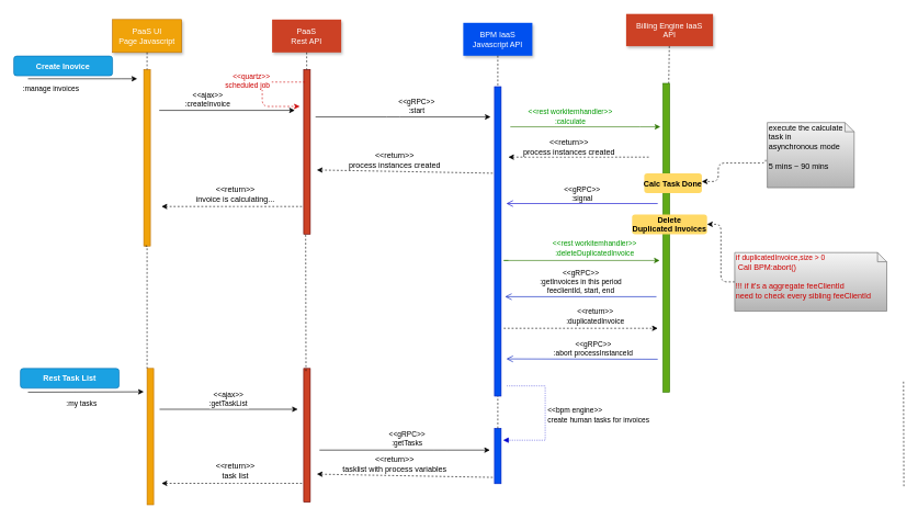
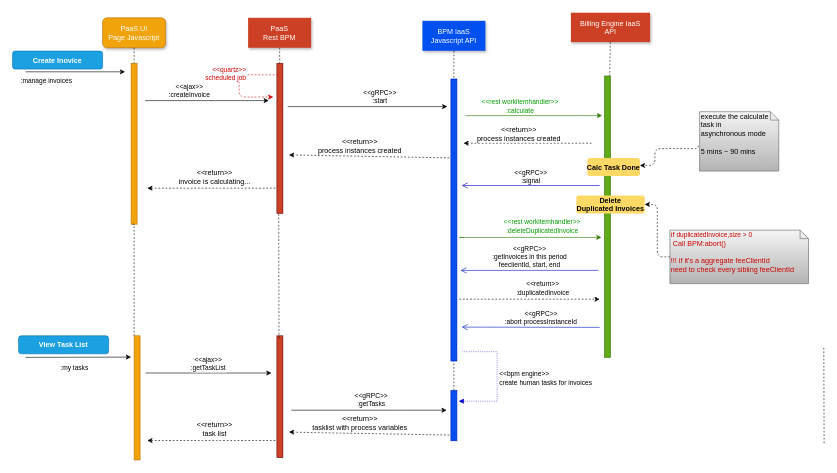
  <mxCell id="0" />
  <mxCell id="1" parent="0" />
  <mxCell id="2" value="" style="edgeStyle=elbowEdgeStyle;elbow=horizontal;endArrow=none;dashed=1" parent="1" edge="1"><mxGeometry x="1460" y="437.894" width="100" height="100" as="geometry"><mxPoint x="1372.5" y="579" as="sourcePoint" /><mxPoint x="1372.5" y="739" as="targetPoint" /></mxGeometry></mxCell>
  <mxCell id="3" value="" style="fillColor=#f0a30a;strokeColor=#BD7000;fontColor=#ffffff;" parent="1" vertex="1"><mxGeometry x="218" y="105" width="10" height="268" as="geometry" /></mxCell>
  <mxCell id="4" value=":manage invoices" style="edgeStyle=none;verticalLabelPosition=top;verticalAlign=bottom;labelPosition=left;align=right" parent="1" edge="1"><mxGeometry width="100" height="100" as="geometry"><mxPoint x="42" y="119" as="sourcePoint" /><mxPoint x="208" y="119" as="targetPoint" /><Array as="points"><mxPoint x="173" y="119" /></Array><mxPoint x="-3" y="25" as="offset" /></mxGeometry></mxCell>
- <mxCell id="5" value="PaaS UI&#10;Page Javascript" style="shadow=1;fillColor=#f0a30a;strokeColor=#BD7000;fontColor=#ffffff;" parent="1" vertex="1"><mxGeometry x="170.5" y="29" width="105" height="50" as="geometry" /></mxCell>
+ <mxCell id="5" value="PaaS UI&#10;Page Javascript" style="shadow=1;fillColor=#f0a30a;strokeColor=#BD7000;fontColor=#ffffff;rounded=1;" parent="1" vertex="1"><mxGeometry x="170.5" y="29" width="105" height="50" as="geometry" /></mxCell>
  <mxCell id="6" value="" style="fillColor=#CC4125;strokeColor=#660000" parent="1" vertex="1"><mxGeometry x="461" y="105" width="10" height="250" as="geometry" /></mxCell>
- <mxCell id="7" value="PaaS &#10;Rest API" style="shadow=1;fillColor=#CC4125;strokeColor=none;fontColor=#FFFFFF;" parent="1" vertex="1"><mxGeometry x="413" y="29" width="105" height="50" as="geometry" /></mxCell>
+ <mxCell id="7" value="PaaS &#10;Rest BPM" style="shadow=1;fillColor=#CC4125;strokeColor=none;fontColor=#FFFFFF;" parent="1" vertex="1"><mxGeometry x="413" y="29" width="105" height="50" as="geometry" /></mxCell>
  <mxCell id="8" value="" style="edgeStyle=none;endArrow=none;dashed=1" parent="1" source="7" target="6" edge="1"><mxGeometry x="272.335" y="165" width="100" height="100" as="geometry"><mxPoint x="365.259" y="79" as="sourcePoint" /><mxPoint x="365.576" y="134" as="targetPoint" /></mxGeometry></mxCell>
  <mxCell id="9" value="&lt;&lt;ajax&gt;&gt;&#10;:createInvoice" style="edgeStyle=none;verticalLabelPosition=top;verticalAlign=bottom;" parent="1" edge="1"><mxGeometry y="-7" width="100" height="100" as="geometry"><mxPoint x="241.5" y="167" as="sourcePoint" /><mxPoint x="447.5" y="167" as="targetPoint" /><mxPoint x="-29" as="offset" /></mxGeometry></mxCell>
  <mxCell id="10" value="" style="edgeStyle=none;verticalLabelPosition=top;verticalAlign=bottom;labelPosition=left;align=right;endArrow=none;startArrow=classic;dashed=1;" parent="1" edge="1"><mxGeometry x="114" y="110.259" width="100" height="100" as="geometry"><mxPoint x="481" y="257.5" as="sourcePoint" /><mxPoint x="751" y="262.5" as="targetPoint" /><Array as="points" /></mxGeometry></mxCell>
  <mxCell id="11" value="&amp;lt;&amp;lt;return&amp;gt;&amp;gt;&lt;br&gt;process instances created" style="text;html=1;resizable=0;points=[];align=center;verticalAlign=middle;labelBackgroundColor=#ffffff;" parent="10" vertex="1" connectable="0"><mxGeometry relative="1" as="geometry"><mxPoint x="-17" y="-17" as="offset" /></mxGeometry></mxCell>
  <mxCell id="12" style="edgeStyle=orthogonalEdgeStyle;rounded=0;orthogonalLoop=1;jettySize=auto;html=1;fillColor=#60a917;strokeColor=#2D7600;" parent="1" edge="1"><mxGeometry relative="1" as="geometry"><mxPoint x="775" y="192" as="sourcePoint" /><mxPoint x="1003" y="192" as="targetPoint" /><Array as="points"><mxPoint x="972" y="192" /><mxPoint x="972" y="192" /></Array></mxGeometry></mxCell>
  <mxCell id="13" value="&lt;span style=&quot;font-size: 11px&quot;&gt;&amp;lt;&amp;lt;rest workitemhandler&amp;gt;&amp;gt;&lt;/span&gt;&lt;br style=&quot;padding: 0px ; margin: 0px ; font-size: 11px&quot;&gt;&lt;span style=&quot;font-size: 11px&quot;&gt;:calculate&lt;/span&gt;" style="text;html=1;resizable=0;points=[];align=center;verticalAlign=middle;labelBackgroundColor=#ffffff;fontColor=#009900;" parent="12" vertex="1" connectable="0"><mxGeometry x="0.211" y="2" relative="1" as="geometry"><mxPoint x="-47.5" y="-15" as="offset" /></mxGeometry></mxCell>
  <mxCell id="14" value="" style="fillColor=#0050ef;strokeColor=#001DBC;fontColor=#ffffff;" parent="1" vertex="1"><mxGeometry x="751" y="131" width="10" height="470" as="geometry" /></mxCell>
  <mxCell id="15" value="BPM IaaS&#10;Javascript API" style="shadow=1;fillColor=#0050EF;strokeColor=none;fontColor=#FFFFFF;" parent="1" vertex="1"><mxGeometry x="703.5" y="34" width="105" height="50" as="geometry" /></mxCell>
  <mxCell id="16" value="" style="edgeStyle=none;endArrow=none;dashed=1" parent="1" source="15" target="14" edge="1"><mxGeometry x="614.488" y="175.0" width="100" height="100" as="geometry"><mxPoint x="692.653" y="79" as="sourcePoint" /><mxPoint x="692.653" y="229" as="targetPoint" /></mxGeometry></mxCell>
  <mxCell id="17" value="Billing Engine IaaS&#10;API" style="shadow=1;fillColor=#cc4125;strokeColor=none;fontColor=#FFFFFF;" parent="1" vertex="1"><mxGeometry x="951" y="20.5" width="132" height="49" as="geometry" /></mxCell>
  <mxCell id="18" value="" style="edgeStyle=none;endArrow=none;dashed=1" parent="1" source="17" target="19" edge="1"><mxGeometry x="727.335" y="165" width="100" height="100" as="geometry"><mxPoint x="820.259" y="79" as="sourcePoint" /><mxPoint x="820.576" y="134" as="targetPoint" /></mxGeometry></mxCell>
  <mxCell id="19" value="" style="fillColor=#60a917;strokeColor=#2D7600;fontColor=#ffffff;" parent="1" vertex="1"><mxGeometry x="1007" y="126" width="10" height="469" as="geometry" /></mxCell>
  <mxCell id="20" value="&lt;&lt;gRPC&gt;&gt;&#10;:start" style="edgeStyle=elbowEdgeStyle;elbow=vertical;verticalLabelPosition=top;verticalAlign=bottom;" parent="1" edge="1"><mxGeometry x="1" y="12" width="100" height="100" as="geometry"><mxPoint x="479" y="177" as="sourcePoint" /><mxPoint x="745" y="177" as="targetPoint" /><Array as="points"><mxPoint x="597" y="177" /><mxPoint x="632" y="193" /><mxPoint x="664" y="280" /><mxPoint x="609" y="251" /></Array><mxPoint x="21" as="offset" /></mxGeometry></mxCell>
  <mxCell id="21" value="" style="edgeStyle=elbowEdgeStyle;elbow=horizontal;endArrow=none;dashed=1" parent="1" source="5" target="3" edge="1"><mxGeometry x="230.0" y="310" width="100" height="100" as="geometry"><mxPoint x="248" y="379" as="sourcePoint" /><mxPoint x="348" y="279" as="targetPoint" /></mxGeometry></mxCell>
  <mxCell id="22" value="Create Inovice" style="rounded=1;fontStyle=1;fillColor=#1ba1e2;strokeColor=#006EAF;fontColor=#ffffff;" parent="1" vertex="1"><mxGeometry x="20.5" y="84.5" width="150" height="30" as="geometry" /></mxCell>
  <mxCell id="23" style="edgeStyle=orthogonalEdgeStyle;rounded=1;orthogonalLoop=1;jettySize=auto;html=1;dashed=1;exitX=-0.019;exitY=0.571;exitDx=0;exitDy=0;exitPerimeter=0;entryX=1;entryY=0.417;entryDx=0;entryDy=0;entryPerimeter=0;" parent="1" source="24" target="25" edge="1"><mxGeometry relative="1" as="geometry"><mxPoint x="1074" y="281" as="targetPoint" /><Array as="points"><mxPoint x="1163" y="247" /><mxPoint x="1091" y="247" /><mxPoint x="1091" y="275" /></Array></mxGeometry></mxCell>
  <mxCell id="24" value="execute the calculate task in asynchronous&amp;nbsp;mode&lt;br&gt;&lt;br&gt;5 mins ~ 90 mins" style="shape=note;whiteSpace=wrap;html=1;size=14;verticalAlign=top;align=left;spacingTop=-6;gradientColor=#b3b3b3;fillColor=#f5f5f5;strokeColor=#666666;" parent="1" vertex="1"><mxGeometry x="1165.5" y="185.5" width="132" height="99" as="geometry" /></mxCell>
  <mxCell id="25" value="Calc Task Done" style="rounded=1;fontStyle=1;fillColor=#FFD966;strokeColor=none" parent="1" vertex="1"><mxGeometry x="978.5" y="262.5" width="87.5" height="30" as="geometry" /></mxCell>
  <mxCell id="26" value="&amp;lt;&amp;lt;gRPC&amp;gt;&amp;gt;&lt;br&gt;:signal" style="html=1;verticalAlign=bottom;endArrow=open;endSize=8;strokeColor=#0000CC;" parent="1" edge="1"><mxGeometry relative="1" as="geometry"><mxPoint x="999" y="308.5" as="sourcePoint" /><mxPoint x="769" y="308.5" as="targetPoint" /></mxGeometry></mxCell>
  <mxCell id="27" style="edgeStyle=orthogonalEdgeStyle;rounded=0;orthogonalLoop=1;jettySize=auto;html=1;fillColor=#60a917;strokeColor=#2D7600;" parent="1" edge="1"><mxGeometry relative="1" as="geometry"><mxPoint x="772" y="395" as="sourcePoint" /><mxPoint x="1002" y="395" as="targetPoint" /><Array as="points"><mxPoint x="765" y="395" /></Array></mxGeometry></mxCell>
  <mxCell id="28" value="&lt;span style=&quot;font-size: 11px&quot;&gt;&amp;lt;&amp;lt;rest workitemhandler&amp;gt;&amp;gt;&lt;/span&gt;&lt;br style=&quot;padding: 0px ; margin: 0px ; font-size: 11px&quot;&gt;&lt;span style=&quot;font-size: 11px&quot;&gt;:deleteDuplicatedInvoice&lt;/span&gt;" style="text;html=1;resizable=0;points=[];align=center;verticalAlign=middle;labelBackgroundColor=#ffffff;fontColor=#009900;" parent="27" vertex="1" connectable="0"><mxGeometry x="0.119" relative="1" as="geometry"><mxPoint x="7" y="-20" as="offset" /></mxGeometry></mxCell>
  <mxCell id="29" value="" style="edgeStyle=none;verticalLabelPosition=top;verticalAlign=bottom;labelPosition=left;align=right;endArrow=none;startArrow=classic;dashed=1;" parent="1" edge="1"><mxGeometry x="127" y="157.759" width="100" height="100" as="geometry"><mxPoint x="245" y="313" as="sourcePoint" /><mxPoint x="461" y="313" as="targetPoint" /><Array as="points"><mxPoint x="345" y="313" /><mxPoint x="365" y="313" /><mxPoint x="420" y="313" /></Array></mxGeometry></mxCell>
  <mxCell id="30" value="&amp;lt;&amp;lt;return&amp;gt;&amp;gt;&lt;br&gt;invoice is calculating..." style="text;html=1;resizable=0;points=[];align=center;verticalAlign=middle;labelBackgroundColor=#ffffff;" parent="29" vertex="1" connectable="0"><mxGeometry relative="1" as="geometry"><mxPoint x="3.5" y="-19.5" as="offset" /></mxGeometry></mxCell>
  <mxCell id="31" value="" style="html=1;points=[];perimeter=orthogonalPerimeter;fillColor=#0050ef;strokeColor=#001DBC;fontColor=#ffffff;" parent="1" vertex="1"><mxGeometry x="751" y="650" width="10" height="84" as="geometry" /></mxCell>
  <mxCell id="32" value="&amp;lt;&amp;lt;bpm engine&amp;gt;&amp;gt;&lt;br&gt;create human tasks for invoices" style="edgeStyle=orthogonalEdgeStyle;html=1;align=left;spacingLeft=2;endArrow=block;rounded=0;dashed=1;dashPattern=1 2;strokeColor=#0000CC;" parent="1" edge="1"><mxGeometry relative="1" as="geometry"><mxPoint x="770" y="585.5" as="sourcePoint" /><Array as="points"><mxPoint x="828" y="586" /><mxPoint x="828" y="668" /></Array><mxPoint x="764" y="668" as="targetPoint" /></mxGeometry></mxCell>
  <mxCell id="33" value="" style="edgeStyle=none;endArrow=none;dashed=1;entryX=0.5;entryY=1;entryDx=0;entryDy=0;" parent="1" source="31" target="14" edge="1"><mxGeometry x="624.488" y="185.0" width="100" height="100" as="geometry"><mxPoint x="756" y="648" as="sourcePoint" /><mxPoint x="761" y="592" as="targetPoint" /></mxGeometry></mxCell>
  <mxCell id="34" value="" style="fillColor=#f0a30a;strokeColor=#BD7000;fontColor=#ffffff;" parent="1" vertex="1"><mxGeometry x="223" y="559" width="10" height="207" as="geometry" /></mxCell>
  <mxCell id="35" value="&amp;lt;&amp;lt;gRPC&amp;gt;&amp;gt;&lt;br&gt;:getInvoices in this period&lt;br&gt;feeclientId, start, end" style="html=1;verticalAlign=bottom;endArrow=open;endSize=8;rounded=1;fillColor=#0050ef;strokeColor=#001DBC;" parent="1" edge="1"><mxGeometry relative="1" as="geometry"><mxPoint x="997" y="450" as="sourcePoint" /><mxPoint x="767" y="450" as="targetPoint" /></mxGeometry></mxCell>
  <mxCell id="36" style="edgeStyle=orthogonalEdgeStyle;rounded=0;orthogonalLoop=1;jettySize=auto;html=1;dashed=1;" parent="1" edge="1"><mxGeometry relative="1" as="geometry"><mxPoint x="765" y="498" as="sourcePoint" /><mxPoint x="999" y="498" as="targetPoint" /><Array as="points"><mxPoint x="765" y="498" /></Array></mxGeometry></mxCell>
  <mxCell id="37" value="&lt;span style=&quot;font-size: 11px&quot;&gt;&amp;lt;&amp;lt;return&amp;gt;&amp;gt;&lt;/span&gt;&lt;br style=&quot;padding: 0px ; margin: 0px ; font-size: 11px&quot;&gt;&lt;span style=&quot;font-size: 11px&quot;&gt;:duplicatedInvoice&lt;/span&gt;" style="text;html=1;resizable=0;points=[];align=center;verticalAlign=middle;labelBackgroundColor=#ffffff;" parent="36" vertex="1" connectable="0"><mxGeometry x="0.119" relative="1" as="geometry"><mxPoint x="7" y="-20" as="offset" /></mxGeometry></mxCell>
  <mxCell id="38" style="edgeStyle=orthogonalEdgeStyle;rounded=1;orthogonalLoop=1;jettySize=auto;html=1;entryX=1;entryY=0.5;entryDx=0;entryDy=0;dashed=1;fontColor=#CC0000;" parent="1" source="39" target="47" edge="1"><mxGeometry relative="1" as="geometry" /></mxCell>
  <mxCell id="39" value="if&amp;nbsp;&lt;span style=&quot;font-size: 11px ; text-align: center ; white-space: nowrap&quot;&gt;duplicatedInvoice,size &amp;gt; 0&lt;/span&gt;&lt;br&gt;&amp;nbsp;Call BPM:abort()&lt;br&gt;&lt;br&gt;!!! if it's a aggregate feeClientId&lt;br&gt;need to check every sibling feeClientId&lt;br&gt;&amp;nbsp;" style="shape=note;whiteSpace=wrap;html=1;size=14;verticalAlign=top;align=left;spacingTop=-6;gradientColor=#b3b3b3;fillColor=#f5f5f5;strokeColor=#666666;fontColor=#CC0000;" parent="1" vertex="1"><mxGeometry x="1116" y="383" width="231" height="89" as="geometry" /></mxCell>
  <mxCell id="40" value="&amp;lt;&amp;lt;gRPC&amp;gt;&amp;gt;&lt;br&gt;:abort processInstanceId" style="html=1;verticalAlign=bottom;endArrow=open;endSize=8;rounded=1;fillColor=#0050ef;strokeColor=#001DBC;" parent="1" edge="1"><mxGeometry x="-0.146" relative="1" as="geometry"><mxPoint x="999" y="545" as="sourcePoint" /><mxPoint x="769" y="544.5" as="targetPoint" /><mxPoint as="offset" /></mxGeometry></mxCell>
  <mxCell id="41" value=":my tasks" style="edgeStyle=none;verticalLabelPosition=top;verticalAlign=bottom;labelPosition=left;align=right" parent="1" edge="1"><mxGeometry y="476" width="100" height="100" as="geometry"><mxPoint x="42" y="595" as="sourcePoint" /><mxPoint x="218" y="594.5" as="targetPoint" /><Array as="points" /><mxPoint x="19" y="27" as="offset" /></mxGeometry></mxCell>
  <mxCell id="42" value="" style="edgeStyle=elbowEdgeStyle;elbow=horizontal;endArrow=none;dashed=1;exitX=0.25;exitY=1;exitDx=0;exitDy=0;rounded=0;" parent="1" source="3" target="34" edge="1"><mxGeometry x="240.0" y="320" width="100" height="100" as="geometry"><mxPoint x="196" y="523" as="sourcePoint" /><mxPoint x="233" y="861" as="targetPoint" /><Array as="points"><mxPoint x="223" y="589" /></Array></mxGeometry></mxCell>
  <mxCell id="43" value="&lt;&lt;ajax&gt;&gt;&#10;:getTaskList" style="edgeStyle=none;verticalLabelPosition=top;verticalAlign=bottom;" parent="1" edge="1"><mxGeometry x="222" y="562" width="100" height="100" as="geometry"><mxPoint x="242" y="621" as="sourcePoint" /><mxPoint x="452" y="621" as="targetPoint" /></mxGeometry></mxCell>
  <mxCell id="44" value="&lt;&lt;gRPC&gt;&gt;&#10;:getTasks" style="edgeStyle=elbowEdgeStyle;elbow=vertical;verticalLabelPosition=top;verticalAlign=bottom;" parent="1" edge="1"><mxGeometry x="5" y="415" width="100" height="100" as="geometry"><mxPoint x="485" y="683" as="sourcePoint" /><mxPoint x="744" y="683" as="targetPoint" /><Array as="points"><mxPoint x="668" y="683" /><mxPoint x="613" y="654" /></Array><mxPoint x="4" y="-1" as="offset" /></mxGeometry></mxCell>
  <mxCell id="45" value="" style="edgeStyle=none;verticalLabelPosition=top;verticalAlign=bottom;labelPosition=left;align=right;endArrow=none;startArrow=classic;dashed=1;" parent="1" edge="1"><mxGeometry x="370" y="90.259" width="100" height="100" as="geometry"><mxPoint x="772" y="238" as="sourcePoint" /><mxPoint x="987" y="238" as="targetPoint" /></mxGeometry></mxCell>
  <mxCell id="46" value="&amp;lt;&amp;lt;return&amp;gt;&amp;gt;&lt;br&gt;process instances created" style="text;html=1;resizable=0;points=[];align=center;verticalAlign=middle;labelBackgroundColor=#ffffff;" parent="45" vertex="1" connectable="0"><mxGeometry relative="1" as="geometry"><mxPoint x="-17" y="-17" as="offset" /></mxGeometry></mxCell>
  <mxCell id="47" value="Delete &#10;Duplicated Invoices" style="rounded=1;fontStyle=1;fillColor=#FFD966;strokeColor=none" parent="1" vertex="1"><mxGeometry x="960" y="325" width="114" height="30" as="geometry" /></mxCell>
  <mxCell id="48" value="" style="fillColor=#CC4125;strokeColor=#660000" parent="1" vertex="1"><mxGeometry x="461" y="559" width="10" height="203" as="geometry" /></mxCell>
  <mxCell id="49" value="" style="edgeStyle=elbowEdgeStyle;elbow=horizontal;endArrow=none;dashed=1;exitX=0.25;exitY=1;exitDx=0;exitDy=0;rounded=0;entryX=0.25;entryY=1;entryDx=0;entryDy=0;" parent="1" target="6" edge="1"><mxGeometry x="483.5" y="433" width="100" height="100" as="geometry"><mxPoint x="464.5" y="563" as="sourcePoint" /><mxPoint x="465" y="882" as="targetPoint" /><Array as="points"><mxPoint x="464" y="458" /></Array></mxGeometry></mxCell>
  <mxCell id="50" value="" style="edgeStyle=none;verticalLabelPosition=top;verticalAlign=bottom;labelPosition=left;align=right;endArrow=none;startArrow=classic;dashed=1;" parent="1" edge="1"><mxGeometry x="114" y="572.259" width="100" height="100" as="geometry"><mxPoint x="481" y="719.5" as="sourcePoint" /><mxPoint x="751" y="724.5" as="targetPoint" /><Array as="points" /></mxGeometry></mxCell>
  <mxCell id="51" value="&amp;lt;&amp;lt;return&amp;gt;&amp;gt;&lt;br&gt;tasklist with process variables" style="text;html=1;resizable=0;points=[];align=center;verticalAlign=middle;labelBackgroundColor=#ffffff;" parent="50" vertex="1" connectable="0"><mxGeometry relative="1" as="geometry"><mxPoint x="-17" y="-17" as="offset" /></mxGeometry></mxCell>
- <mxCell id="52" value="Rest Task List" style="rounded=1;fontStyle=1;fillColor=#1ba1e2;strokeColor=#006EAF;fontColor=#ffffff;" parent="1" vertex="1"><mxGeometry x="30.5" y="559" width="150" height="30" as="geometry" /></mxCell>
+ <mxCell id="52" value="View Task List" style="rounded=1;fontStyle=1;fillColor=#1ba1e2;strokeColor=#006EAF;fontColor=#ffffff;" parent="1" vertex="1"><mxGeometry x="30.5" y="559" width="150" height="30" as="geometry" /></mxCell>
  <mxCell id="53" value="" style="edgeStyle=none;verticalLabelPosition=top;verticalAlign=bottom;labelPosition=left;align=right;endArrow=none;startArrow=classic;dashed=1;" parent="1" edge="1"><mxGeometry x="127" y="578.259" width="100" height="100" as="geometry"><mxPoint x="245" y="733.5" as="sourcePoint" /><mxPoint x="461" y="733.5" as="targetPoint" /><Array as="points"><mxPoint x="345" y="733.5" /><mxPoint x="365" y="733.5" /><mxPoint x="420" y="733.5" /></Array></mxGeometry></mxCell>
  <mxCell id="54" value="&amp;lt;&amp;lt;return&amp;gt;&amp;gt;&lt;br&gt;task list" style="text;html=1;resizable=0;points=[];align=center;verticalAlign=middle;labelBackgroundColor=#ffffff;" parent="53" vertex="1" connectable="0"><mxGeometry relative="1" as="geometry"><mxPoint x="3.5" y="-19.5" as="offset" /></mxGeometry></mxCell>
  <mxCell id="55" value="&lt;&lt;quartz&gt;&gt;&#10; scheduled job" style="edgeStyle=none;verticalLabelPosition=top;verticalAlign=bottom;labelPosition=left;align=right;dashed=1;strokeColor=#CC0000;fontColor=#CC0000;exitX=0.2;exitY=0.076;exitDx=0;exitDy=0;exitPerimeter=0;" edge="1" parent="1" source="6"><mxGeometry width="100" height="100" as="geometry"><mxPoint x="240" y="166" as="sourcePoint" /><mxPoint x="455" y="161" as="targetPoint" /><Array as="points"><mxPoint x="427" y="124" /><mxPoint x="398" y="124" /><mxPoint x="398" y="161" /><mxPoint x="422" y="161" /></Array><mxPoint x="-47" y="-5" as="offset" /></mxGeometry></mxCell>
